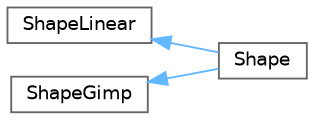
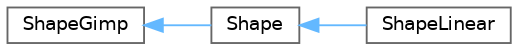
  digraph {
    rankdir=LR
    node [color=grey40 fillcolor=white fontname=Helvetica fontsize=10 shape=box style=filled]
    edge [color=steelblue1 dir=back fontname=Helvetica fontsize=10 labelfontname=Helvetica labelfontsize=10 style=solid]
    n1 [height=0.2 label=Shape width=0.4]
    n2 [height=0.2 label=ShapeLinear width=0.4]
    n3 [height=0.2 label=ShapeGimp width=0.4]
-   n2 -> n1
+   n1 -> n2
    n3 -> n1
  }
